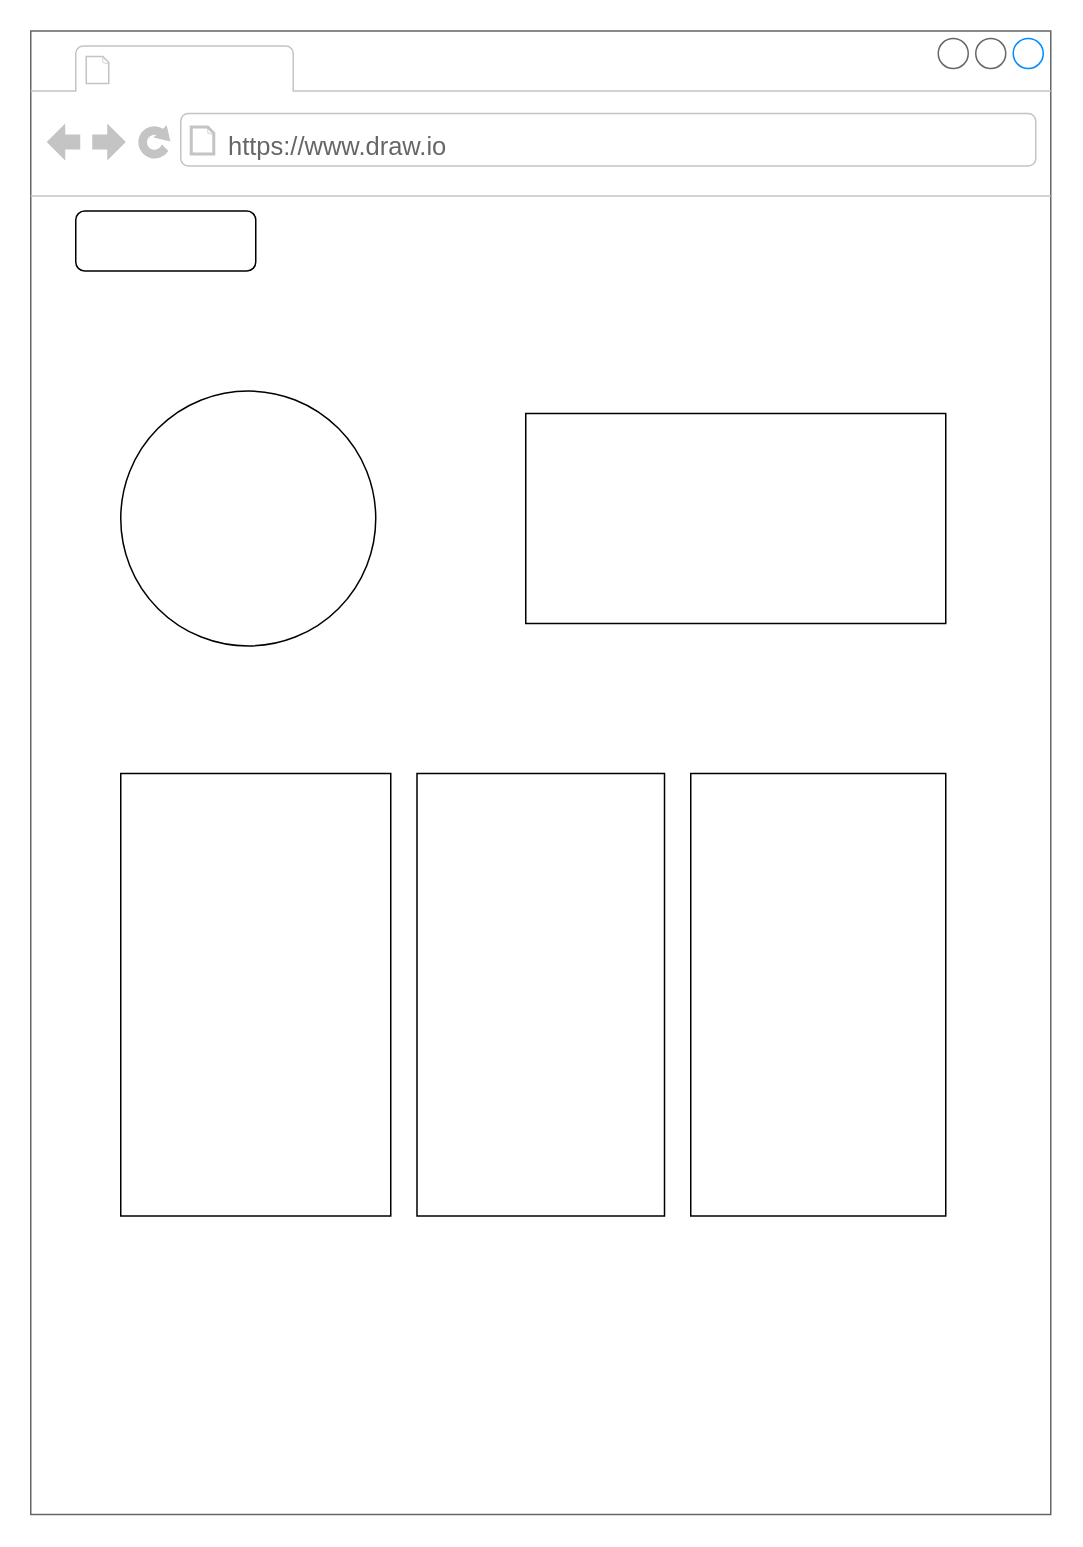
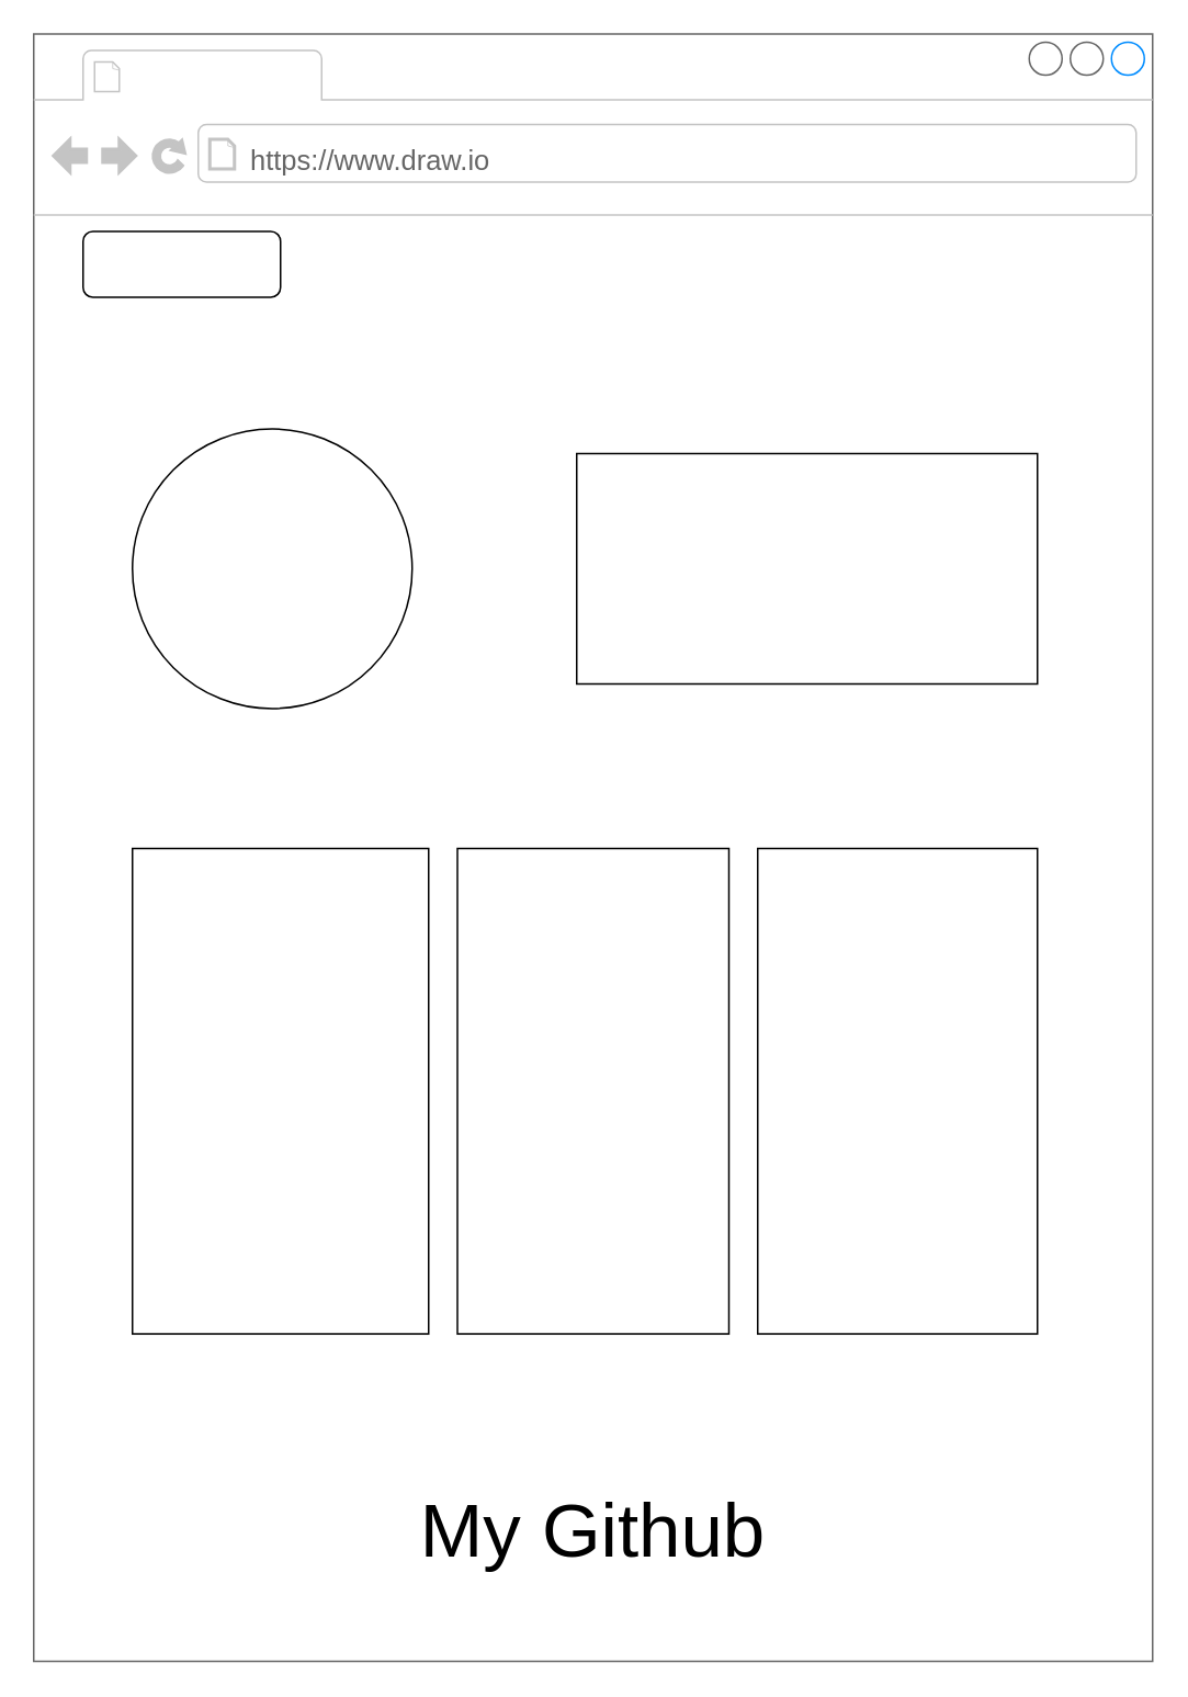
  <mxCell id="0" />
  <mxCell id="1" parent="0" />
  <mxCell id="2" value="" style="strokeWidth=1;shadow=0;dashed=0;align=center;html=1;shape=mxgraph.mockup.containers.browserWindow;rSize=0;strokeColor=#666666;strokeColor2=#008cff;strokeColor3=#c4c4c4;mainText=,;recursiveResize=0;" vertex="1" parent="1"><mxGeometry x="20" y="20" width="680" height="989" as="geometry" /></mxCell>
  <mxCell id="3" value="https://www.draw.io" style="strokeWidth=1;shadow=0;dashed=0;align=center;html=1;shape=mxgraph.mockup.containers.anchor;rSize=0;fontSize=17;fontColor=#666666;align=left;" vertex="1" parent="2"><mxGeometry x="130" y="60" width="375" height="35" as="geometry" /></mxCell>
  <mxCell id="4" value="" style="rounded=1;whiteSpace=wrap;html=1;" vertex="1" parent="2"><mxGeometry x="30" y="120" width="120" height="40" as="geometry" /></mxCell>
  <mxCell id="5" style="edgeStyle=orthogonalEdgeStyle;rounded=0;orthogonalLoop=1;jettySize=auto;html=1;exitX=0.5;exitY=1;exitDx=0;exitDy=0;" edge="1" parent="2"><mxGeometry relative="1" as="geometry"><mxPoint x="630" y="160" as="sourcePoint" /><mxPoint x="630" y="160" as="targetPoint" /></mxGeometry></mxCell>
  <mxCell id="6" value="" style="ellipse;whiteSpace=wrap;html=1;aspect=fixed;" vertex="1" parent="2"><mxGeometry x="60" y="240" width="170" height="170" as="geometry" /></mxCell>
  <mxCell id="7" value="" style="rounded=0;whiteSpace=wrap;html=1;" vertex="1" parent="2"><mxGeometry x="330" y="255" width="280" height="140" as="geometry" /></mxCell>
  <mxCell id="8" value="" style="rounded=0;whiteSpace=wrap;html=1;direction=south;" vertex="1" parent="2"><mxGeometry x="60" y="495" width="180" height="295" as="geometry" /></mxCell>
  <mxCell id="9" value="" style="rounded=0;whiteSpace=wrap;html=1;direction=south;" vertex="1" parent="2"><mxGeometry x="440" y="495" width="170" height="295" as="geometry" /></mxCell>
  <mxCell id="10" value="" style="rounded=0;whiteSpace=wrap;html=1;direction=south;" vertex="1" parent="2"><mxGeometry x="257.5" y="495" width="165" height="295" as="geometry" /></mxCell>
+ <mxCell id="11" value="&lt;span style=&quot;font-size: 46px&quot;&gt;My Github&lt;/span&gt;" style="text;html=1;strokeColor=none;fillColor=none;align=center;verticalAlign=middle;whiteSpace=wrap;rounded=0;" vertex="1" parent="2"><mxGeometry x="70" y="860" width="540" height="100" as="geometry" /></mxCell>
